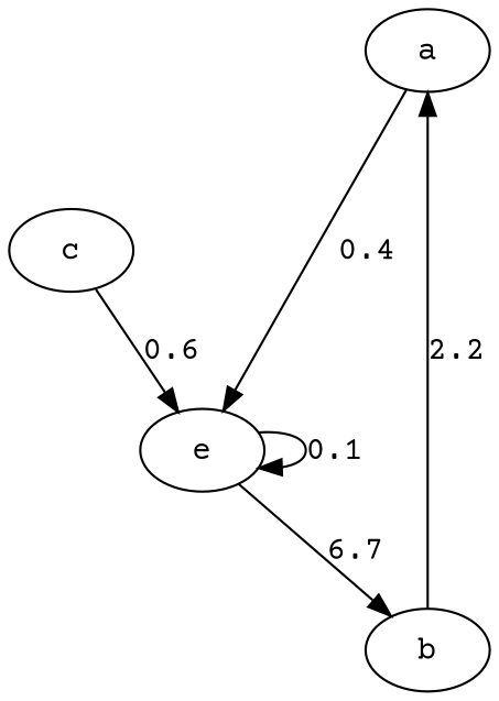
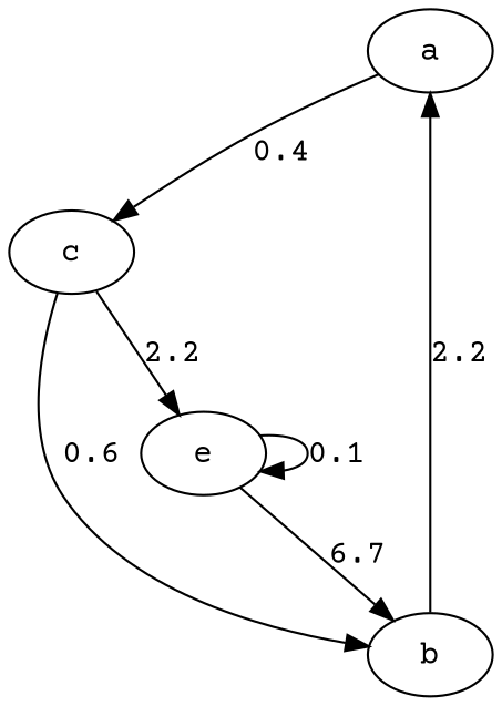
  digraph {
    fontname="Courier Prime"
    node [fontname="Courier Prime"]
    edge [fontname="Courier Prime" weight=0.6]
    a
    c
    b
    e
-   a -> e [label=0.4 weight=0.4]
-   c -> e [label=0.6]
+   a -> c [label=0.4 weight=0.4]
+   c -> b [label=0.6]
+   c -> e [label=2.2]
    b -> a [label=2.2 weight=2.2]
    e -> b [label=6.7 weight=0.7]
    e -> e [label=0.1 weight=0.1]
  }
